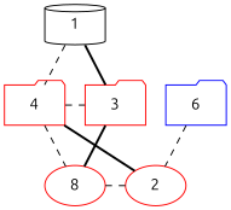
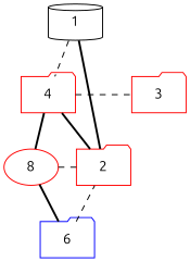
  graph {
    fontname=Ubuntu
    node [color=red fontname=Ubuntu shape=folder]
    edge [fontname=Ubuntu style=dashed]
    4
    3
-   2 [shape=ellipse]
+   2
    n4 [label=8 shape=ellipse]
    6 [color=blue]
    1 [shape=cylinder color=""]
    subgraph sub_1 {
      rank=same
      4
      3
    }
    subgraph sub_2 {
      rank=same
      2
      n4
    }
    4 -- 3
    4 -- 2 [style=bold]
-   4 -- n4
+   4 -- n4 [style=bold]
    n4 -- 2
-   n4 -- 3 [style=bold]
+   n4 -- 6 [style=bold]
    6 -- 2
    1 -- 4
-   1 -- 3 [style=bold]
+   1 -- 2 [style=bold]
  }
